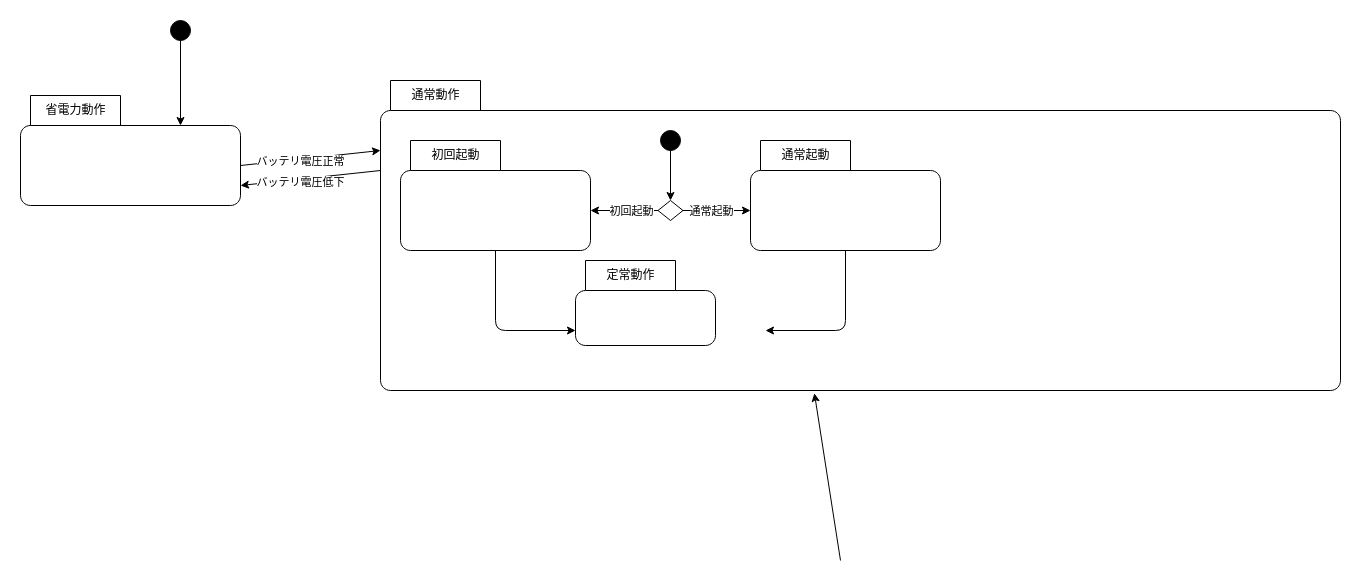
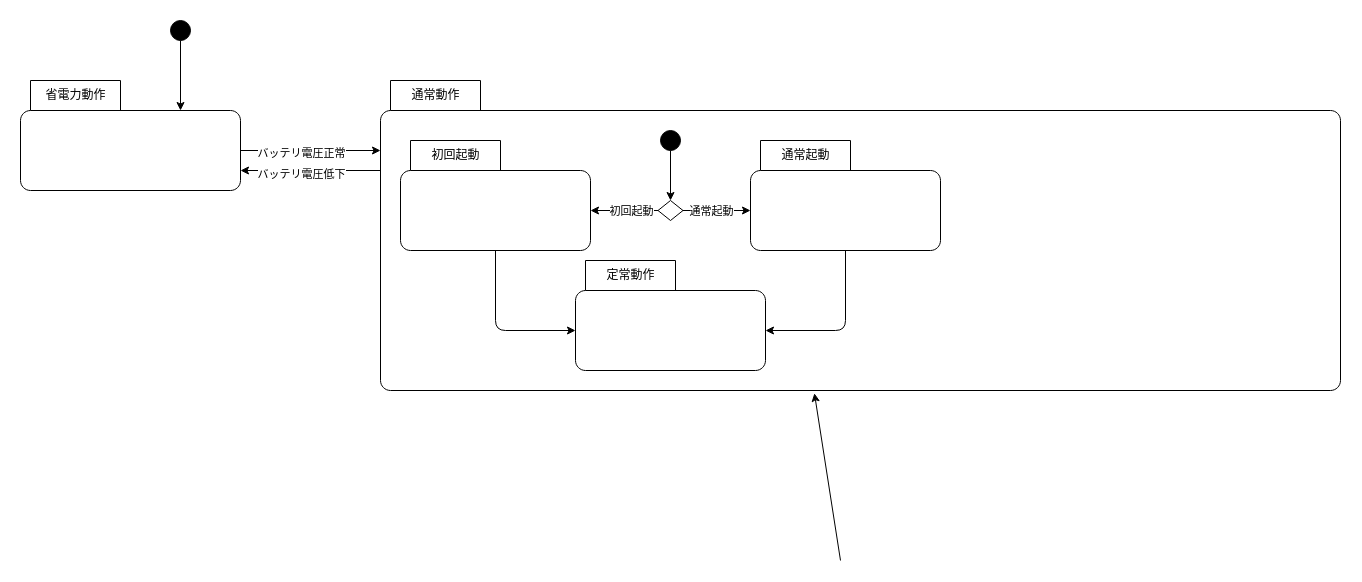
  <mxCell id="0" />
  <mxCell id="1" parent="0" />
- <mxCell id="2" value="省電力動作" style="shape=folder;align=center;verticalAlign=middle;fontStyle=0;tabWidth=100;tabHeight=30;tabPosition=left;html=1;boundedLbl=1;labelInHeader=1;rounded=1;absoluteArcSize=1;arcSize=10;" parent="1" vertex="1"><mxGeometry x="20" y="95" width="220" height="110" as="geometry" /></mxCell>
+ <mxCell id="2" value="省電力動作" style="shape=folder;align=center;verticalAlign=middle;fontStyle=0;tabWidth=100;tabHeight=30;tabPosition=left;html=1;boundedLbl=1;labelInHeader=1;rounded=1;absoluteArcSize=1;arcSize=10;" parent="1" vertex="1"><mxGeometry x="20" y="80" width="220" height="110" as="geometry" /></mxCell>
  <mxCell id="3" value="通常動作" style="shape=folder;align=center;verticalAlign=middle;fontStyle=0;tabWidth=100;tabHeight=30;tabPosition=left;html=1;boundedLbl=1;labelInHeader=1;rounded=1;absoluteArcSize=1;arcSize=10;" parent="1" vertex="1"><mxGeometry x="380" y="80" width="960" height="310" as="geometry" /></mxCell>
  <mxCell id="4" value="初回起動" style="shape=folder;align=center;verticalAlign=middle;fontStyle=0;tabWidth=100;tabHeight=30;tabPosition=left;html=1;boundedLbl=1;labelInHeader=1;rounded=1;absoluteArcSize=1;arcSize=10;" parent="1" vertex="1"><mxGeometry x="400" y="140" width="190" height="110" as="geometry" /></mxCell>
  <mxCell id="5" value="" style="ellipse;fillColor=strokeColor;" parent="1" vertex="1"><mxGeometry x="170" y="20" width="20" height="20" as="geometry" /></mxCell>
  <mxCell id="6" value="" style="endArrow=classic;html=1;exitX=0.5;exitY=1;exitDx=0;exitDy=0;entryX=0;entryY=0;entryDx=160;entryDy=30;entryPerimeter=0;" parent="1" source="5" target="2" edge="1"><mxGeometry width="50" height="50" relative="1" as="geometry"><mxPoint x="400" y="360" as="sourcePoint" /><mxPoint x="450" y="310" as="targetPoint" /></mxGeometry></mxCell>
  <mxCell id="7" value="" style="endArrow=classic;html=1;exitX=0;exitY=0;exitDx=220;exitDy=70;exitPerimeter=0;entryX=0;entryY=0;entryDx=0;entryDy=70;entryPerimeter=0;" parent="1" source="2" target="3" edge="1"><mxGeometry width="50" height="50" relative="1" as="geometry"><mxPoint x="400" y="360" as="sourcePoint" /><mxPoint x="450" y="310" as="targetPoint" /></mxGeometry></mxCell>
  <mxCell id="8" value="バッテリ電圧正常" style="edgeLabel;html=1;align=center;verticalAlign=middle;resizable=0;points=[];" parent="7" vertex="1" connectable="0"><mxGeometry x="-0.147" y="-2" relative="1" as="geometry"><mxPoint as="offset" /></mxGeometry></mxCell>
  <mxCell id="9" value="" style="endArrow=classic;html=1;exitX=0;exitY=0;exitDx=0;exitDy=90;exitPerimeter=0;entryX=0;entryY=0;entryDx=220;entryDy=90;entryPerimeter=0;" parent="1" source="3" target="2" edge="1"><mxGeometry width="50" height="50" relative="1" as="geometry"><mxPoint x="400" y="360" as="sourcePoint" /><mxPoint x="450" y="310" as="targetPoint" /></mxGeometry></mxCell>
  <mxCell id="10" value="バッテリ電圧低下" style="edgeLabel;html=1;align=center;verticalAlign=middle;resizable=0;points=[];" parent="9" vertex="1" connectable="0"><mxGeometry x="0.187" y="3" relative="1" as="geometry"><mxPoint x="3" as="offset" /></mxGeometry></mxCell>
  <mxCell id="11" value="" style="ellipse;fillColor=strokeColor;" parent="1" vertex="1"><mxGeometry x="660" y="130" width="20" height="20" as="geometry" /></mxCell>
  <mxCell id="12" value="" style="endArrow=classic;html=1;exitX=0.5;exitY=1;exitDx=0;exitDy=0;entryX=0.5;entryY=0;entryDx=0;entryDy=0;" parent="1" source="11" target="15" edge="1"><mxGeometry width="50" height="50" relative="1" as="geometry"><mxPoint x="890" y="400" as="sourcePoint" /><mxPoint x="670" y="170" as="targetPoint" /></mxGeometry></mxCell>
  <mxCell id="13" style="edgeStyle=none;html=1;exitX=0;exitY=0.5;exitDx=0;exitDy=0;entryX=0;entryY=0;entryDx=190;entryDy=70;entryPerimeter=0;" parent="1" source="15" target="4" edge="1"><mxGeometry relative="1" as="geometry" /></mxCell>
  <mxCell id="14" value="初回起動" style="edgeLabel;html=1;align=center;verticalAlign=middle;resizable=0;points=[];" parent="13" vertex="1" connectable="0"><mxGeometry x="0.176" relative="1" as="geometry"><mxPoint x="13" as="offset" /></mxGeometry></mxCell>
  <mxCell id="15" value="" style="rhombus;" parent="1" vertex="1"><mxGeometry x="657.5" y="200" width="25" height="20" as="geometry" /></mxCell>
  <mxCell id="16" value="通常起動" style="shape=folder;align=center;verticalAlign=middle;fontStyle=0;tabWidth=100;tabHeight=30;tabPosition=left;html=1;boundedLbl=1;labelInHeader=1;rounded=1;absoluteArcSize=1;arcSize=10;" parent="1" vertex="1"><mxGeometry x="750" y="140" width="190" height="110" as="geometry" /></mxCell>
  <mxCell id="17" style="edgeStyle=none;html=1;exitX=1;exitY=0.5;exitDx=0;exitDy=0;entryX=0;entryY=0;entryDx=0;entryDy=70;entryPerimeter=0;" parent="1" source="15" target="16" edge="1"><mxGeometry relative="1" as="geometry"><mxPoint x="667.5" y="230" as="sourcePoint" /><mxPoint x="600" y="229.97" as="targetPoint" /></mxGeometry></mxCell>
  <mxCell id="18" value="通常起動" style="edgeLabel;html=1;align=center;verticalAlign=middle;resizable=0;points=[];" parent="17" vertex="1" connectable="0"><mxGeometry x="0.176" relative="1" as="geometry"><mxPoint x="-12" as="offset" /></mxGeometry></mxCell>
- <mxCell id="19" value="定常動作" style="shape=folder;align=center;verticalAlign=middle;fontStyle=0;tabWidth=100;tabHeight=30;tabPosition=left;html=1;boundedLbl=1;labelInHeader=1;rounded=1;absoluteArcSize=1;arcSize=10;" parent="1" vertex="1"><mxGeometry x="575" y="260" width="140" height="85" as="geometry" /></mxCell>
+ <mxCell id="19" value="定常動作" style="shape=folder;align=center;verticalAlign=middle;fontStyle=0;tabWidth=100;tabHeight=30;tabPosition=left;html=1;boundedLbl=1;labelInHeader=1;rounded=1;absoluteArcSize=1;arcSize=10;" parent="1" vertex="1"><mxGeometry x="575" y="260" width="190" height="110" as="geometry" /></mxCell>
  <mxCell id="20" style="edgeStyle=none;html=1;exitX=0.5;exitY=1;exitDx=0;exitDy=0;entryX=0;entryY=0;entryDx=190;entryDy=70;entryPerimeter=0;exitPerimeter=0;" parent="1" source="16" target="19" edge="1"><mxGeometry relative="1" as="geometry"><mxPoint x="692.5" y="220" as="sourcePoint" /><mxPoint x="760" y="220" as="targetPoint" /><Array as="points"><mxPoint x="845" y="330" /></Array></mxGeometry></mxCell>
  <mxCell id="21" style="edgeStyle=none;html=1;exitX=0.5;exitY=1;exitDx=0;exitDy=0;exitPerimeter=0;entryX=0;entryY=0;entryDx=0;entryDy=70;entryPerimeter=0;" parent="1" source="4" target="19" edge="1"><mxGeometry relative="1" as="geometry"><mxPoint x="855" y="260" as="sourcePoint" /><mxPoint x="775" y="340" as="targetPoint" /><Array as="points"><mxPoint x="495" y="330" /></Array></mxGeometry></mxCell>
  <mxCell id="22" style="edgeStyle=none;html=1;exitX=0.5;exitY=0;exitDx=0;exitDy=0;entryX=0.452;entryY=1.009;entryDx=0;entryDy=0;entryPerimeter=0;" parent="1" target="3" edge="1"><mxGeometry relative="1" as="geometry"><mxPoint x="840" y="560" as="sourcePoint" /></mxGeometry></mxCell>
